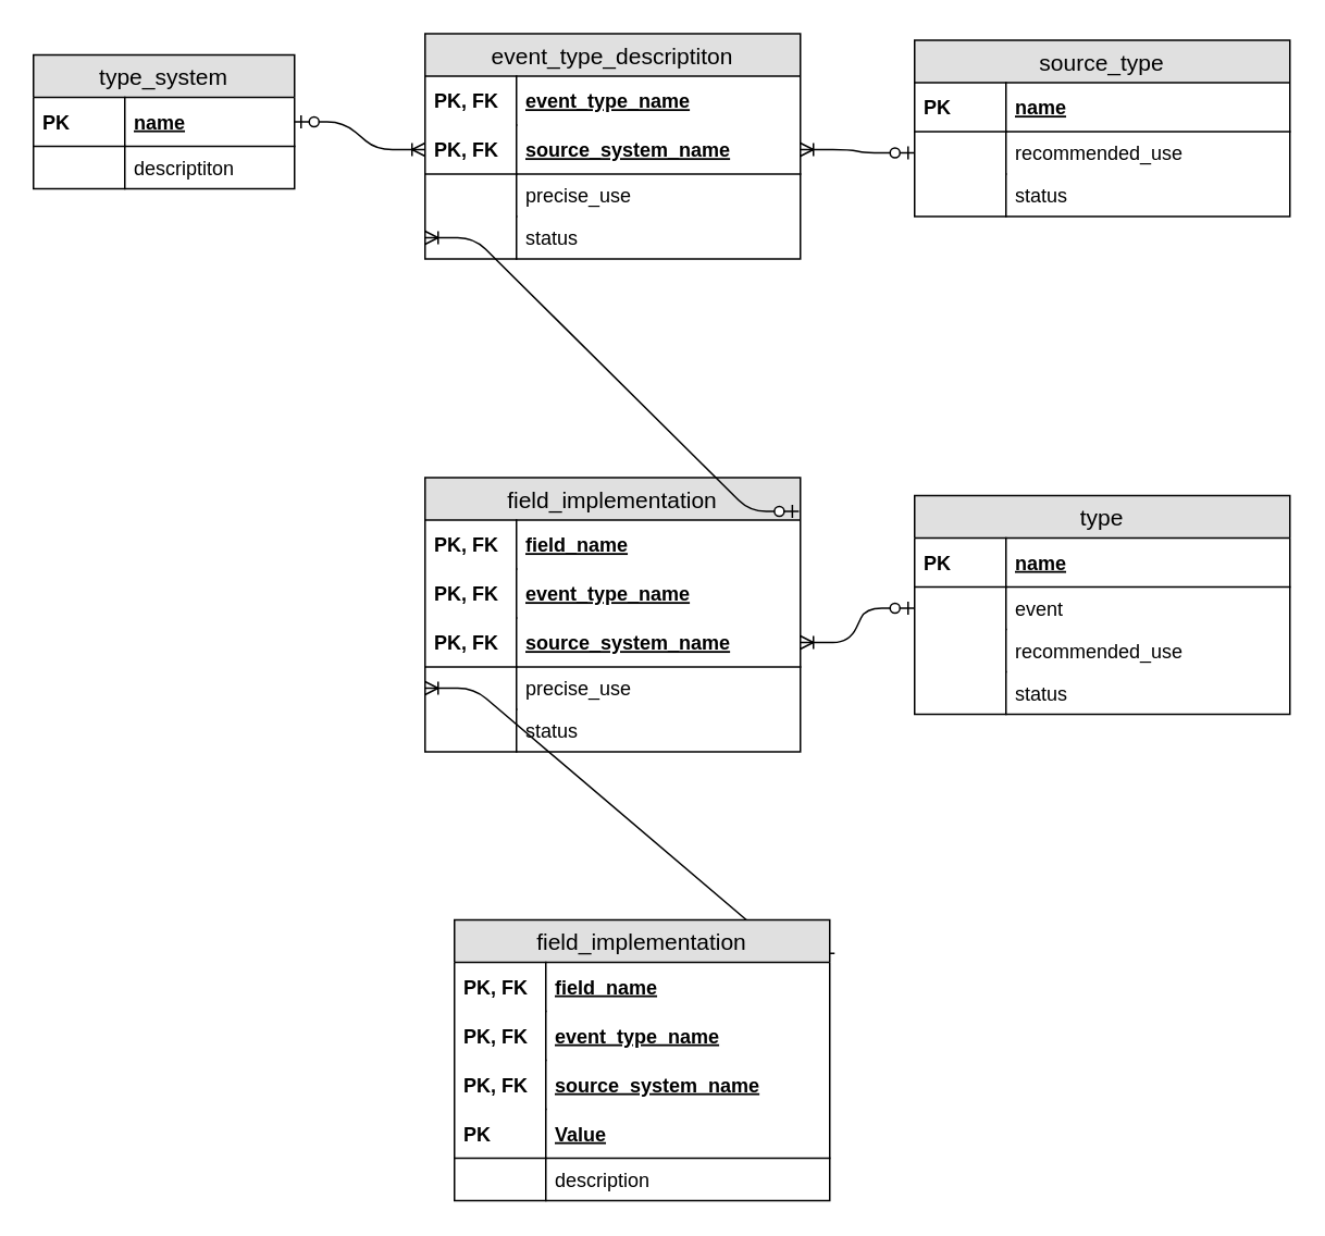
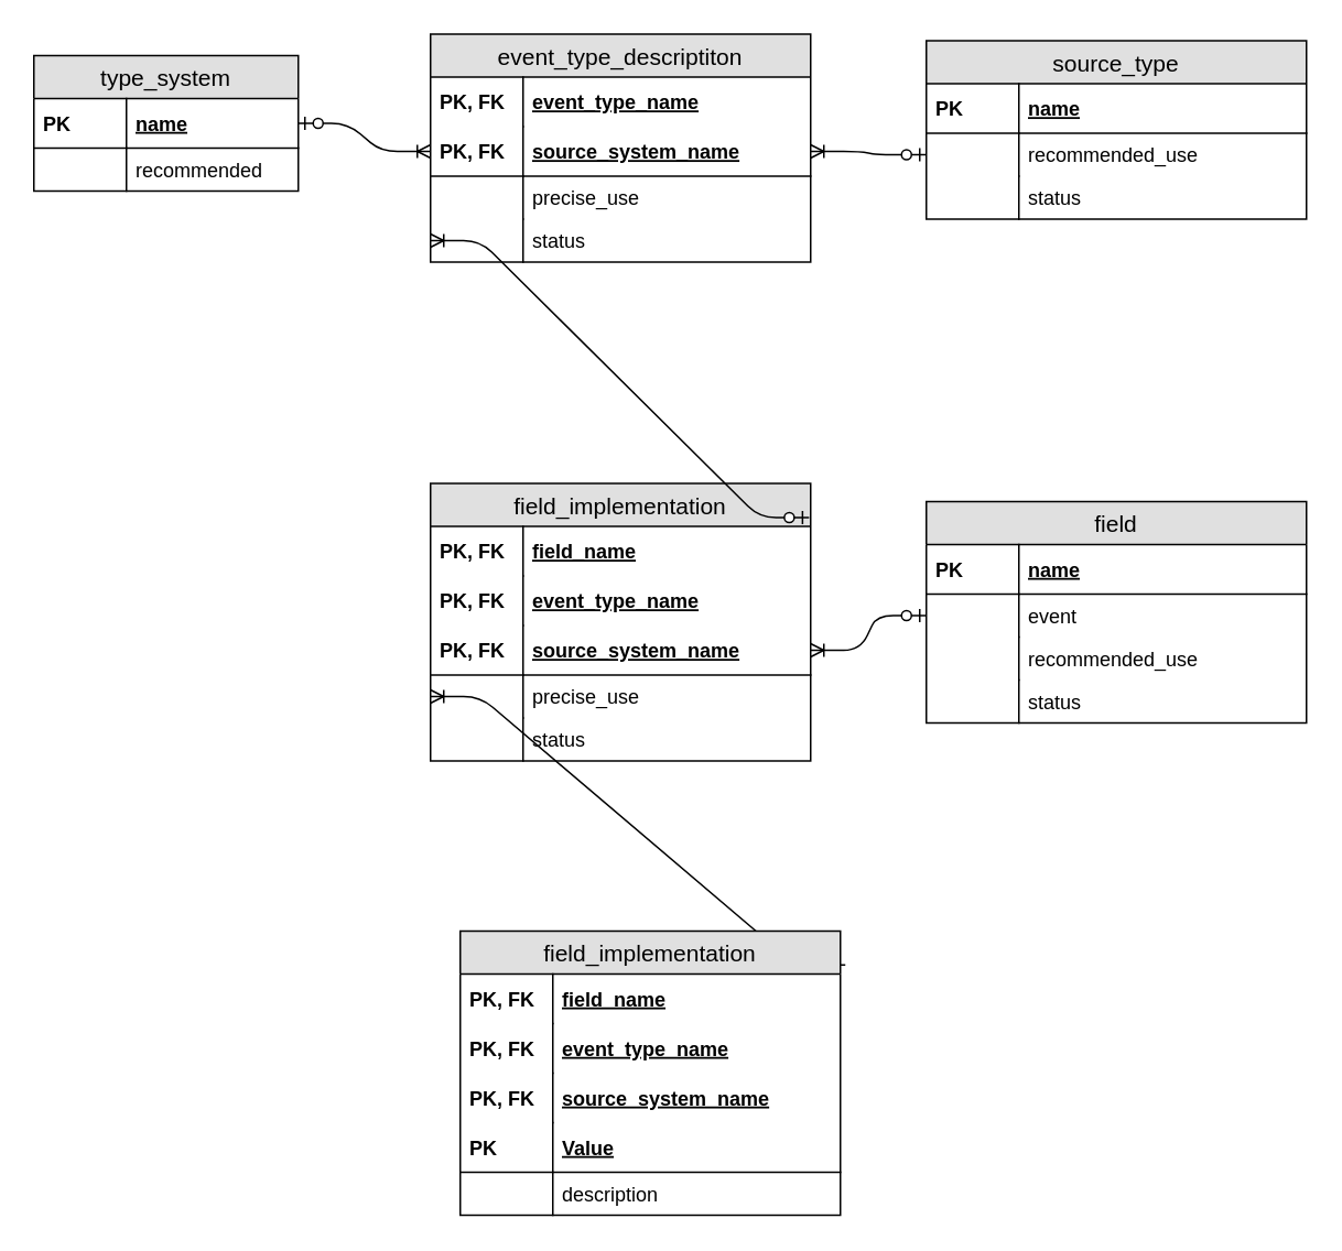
  <mxCell id="0" />
  <mxCell id="1" parent="0" />
  <mxCell id="2" value="type_system" style="swimlane;fontStyle=0;childLayout=stackLayout;horizontal=1;startSize=26;fillColor=#e0e0e0;horizontalStack=0;resizeParent=1;resizeParentMax=0;resizeLast=0;collapsible=1;marginBottom=0;swimlaneFillColor=#ffffff;align=center;fontSize=14;" vertex="1" parent="1"><mxGeometry x="20" y="33" width="160" height="82" as="geometry" /></mxCell>
  <mxCell id="3" value="name" style="shape=partialRectangle;top=0;left=0;right=0;bottom=1;align=left;verticalAlign=middle;fillColor=none;spacingLeft=60;spacingRight=4;overflow=hidden;rotatable=0;points=[[0,0.5],[1,0.5]];portConstraint=eastwest;dropTarget=0;fontStyle=5;fontSize=12;" vertex="1" parent="2"><mxGeometry y="26" width="160" height="30" as="geometry" /></mxCell>
  <mxCell id="4" value="PK" style="shape=partialRectangle;fontStyle=1;top=0;left=0;bottom=0;fillColor=none;align=left;verticalAlign=middle;spacingLeft=4;spacingRight=4;overflow=hidden;rotatable=0;points=[];portConstraint=eastwest;part=1;fontSize=12;" vertex="1" connectable="0" parent="3"><mxGeometry width="56" height="30" as="geometry" /></mxCell>
- <mxCell id="5" value="descriptiton" style="shape=partialRectangle;top=0;left=0;right=0;bottom=0;align=left;verticalAlign=top;fillColor=none;spacingLeft=60;spacingRight=4;overflow=hidden;rotatable=0;points=[[0,0.5],[1,0.5]];portConstraint=eastwest;dropTarget=0;fontSize=12;" vertex="1" parent="2"><mxGeometry y="56" width="160" height="26" as="geometry" /></mxCell>
+ <mxCell id="5" value="recommended" style="shape=partialRectangle;top=0;left=0;right=0;bottom=0;align=left;verticalAlign=top;fillColor=none;spacingLeft=60;spacingRight=4;overflow=hidden;rotatable=0;points=[[0,0.5],[1,0.5]];portConstraint=eastwest;dropTarget=0;fontSize=12;" vertex="1" parent="2"><mxGeometry y="56" width="160" height="26" as="geometry" /></mxCell>
  <mxCell id="6" value="" style="shape=partialRectangle;top=0;left=0;bottom=0;fillColor=none;align=left;verticalAlign=top;spacingLeft=4;spacingRight=4;overflow=hidden;rotatable=0;points=[];portConstraint=eastwest;part=1;fontSize=12;" vertex="1" connectable="0" parent="5"><mxGeometry width="56" height="26" as="geometry" /></mxCell>
  <mxCell id="7" value="event_type_descriptiton" style="swimlane;fontStyle=0;childLayout=stackLayout;horizontal=1;startSize=26;fillColor=#e0e0e0;horizontalStack=0;resizeParent=1;resizeParentMax=0;resizeLast=0;collapsible=1;marginBottom=0;swimlaneFillColor=#ffffff;align=center;fontSize=14;" vertex="1" parent="1"><mxGeometry x="260" y="20" width="230" height="138" as="geometry" /></mxCell>
  <mxCell id="8" value="event_type_name" style="shape=partialRectangle;top=0;left=0;right=0;bottom=0;align=left;verticalAlign=middle;fillColor=none;spacingLeft=60;spacingRight=4;overflow=hidden;rotatable=0;points=[[0,0.5],[1,0.5]];portConstraint=eastwest;dropTarget=0;fontStyle=5;fontSize=12;" vertex="1" parent="7"><mxGeometry y="26" width="230" height="30" as="geometry" /></mxCell>
  <mxCell id="9" value="PK, FK" style="shape=partialRectangle;fontStyle=1;top=0;left=0;bottom=0;fillColor=none;align=left;verticalAlign=middle;spacingLeft=4;spacingRight=4;overflow=hidden;rotatable=0;points=[];portConstraint=eastwest;part=1;fontSize=12;" vertex="1" connectable="0" parent="8"><mxGeometry width="56" height="30" as="geometry" /></mxCell>
  <mxCell id="10" value="source_system_name" style="shape=partialRectangle;top=0;left=0;right=0;bottom=1;align=left;verticalAlign=middle;fillColor=none;spacingLeft=60;spacingRight=4;overflow=hidden;rotatable=0;points=[[0,0.5],[1,0.5]];portConstraint=eastwest;dropTarget=0;fontStyle=5;fontSize=12;" vertex="1" parent="7"><mxGeometry y="56" width="230" height="30" as="geometry" /></mxCell>
  <mxCell id="11" value="PK, FK" style="shape=partialRectangle;fontStyle=1;top=0;left=0;bottom=0;fillColor=none;align=left;verticalAlign=middle;spacingLeft=4;spacingRight=4;overflow=hidden;rotatable=0;points=[];portConstraint=eastwest;part=1;fontSize=12;" vertex="1" connectable="0" parent="10"><mxGeometry width="56" height="30" as="geometry" /></mxCell>
  <mxCell id="12" value="precise_use" style="shape=partialRectangle;top=0;left=0;right=0;bottom=0;align=left;verticalAlign=top;fillColor=none;spacingLeft=60;spacingRight=4;overflow=hidden;rotatable=0;points=[[0,0.5],[1,0.5]];portConstraint=eastwest;dropTarget=0;fontSize=12;" vertex="1" parent="7"><mxGeometry y="86" width="230" height="26" as="geometry" /></mxCell>
  <mxCell id="13" value="" style="shape=partialRectangle;top=0;left=0;bottom=0;fillColor=none;align=left;verticalAlign=top;spacingLeft=4;spacingRight=4;overflow=hidden;rotatable=0;points=[];portConstraint=eastwest;part=1;fontSize=12;" vertex="1" connectable="0" parent="12"><mxGeometry width="56" height="26" as="geometry" /></mxCell>
  <mxCell id="14" value="status" style="shape=partialRectangle;top=0;left=0;right=0;bottom=0;align=left;verticalAlign=top;fillColor=none;spacingLeft=60;spacingRight=4;overflow=hidden;rotatable=0;points=[[0,0.5],[1,0.5]];portConstraint=eastwest;dropTarget=0;fontSize=12;" vertex="1" parent="7"><mxGeometry y="112" width="230" height="26" as="geometry" /></mxCell>
  <mxCell id="15" value="" style="shape=partialRectangle;top=0;left=0;bottom=0;fillColor=none;align=left;verticalAlign=top;spacingLeft=4;spacingRight=4;overflow=hidden;rotatable=0;points=[];portConstraint=eastwest;part=1;fontSize=12;" vertex="1" connectable="0" parent="14"><mxGeometry width="56" height="26" as="geometry" /></mxCell>
  <mxCell id="16" value="source_type" style="swimlane;fontStyle=0;childLayout=stackLayout;horizontal=1;startSize=26;fillColor=#e0e0e0;horizontalStack=0;resizeParent=1;resizeParentMax=0;resizeLast=0;collapsible=1;marginBottom=0;swimlaneFillColor=#ffffff;align=center;fontSize=14;" vertex="1" parent="1"><mxGeometry x="560" y="24" width="230" height="108" as="geometry" /></mxCell>
  <mxCell id="17" value="name" style="shape=partialRectangle;top=0;left=0;right=0;bottom=1;align=left;verticalAlign=middle;fillColor=none;spacingLeft=60;spacingRight=4;overflow=hidden;rotatable=0;points=[[0,0.5],[1,0.5]];portConstraint=eastwest;dropTarget=0;fontStyle=5;fontSize=12;" vertex="1" parent="16"><mxGeometry y="26" width="230" height="30" as="geometry" /></mxCell>
  <mxCell id="18" value="PK" style="shape=partialRectangle;fontStyle=1;top=0;left=0;bottom=0;fillColor=none;align=left;verticalAlign=middle;spacingLeft=4;spacingRight=4;overflow=hidden;rotatable=0;points=[];portConstraint=eastwest;part=1;fontSize=12;" vertex="1" connectable="0" parent="17"><mxGeometry width="56" height="30" as="geometry" /></mxCell>
  <mxCell id="19" value="recommended_use" style="shape=partialRectangle;top=0;left=0;right=0;bottom=0;align=left;verticalAlign=top;fillColor=none;spacingLeft=60;spacingRight=4;overflow=hidden;rotatable=0;points=[[0,0.5],[1,0.5]];portConstraint=eastwest;dropTarget=0;fontSize=12;" vertex="1" parent="16"><mxGeometry y="56" width="230" height="26" as="geometry" /></mxCell>
  <mxCell id="20" value="" style="shape=partialRectangle;top=0;left=0;bottom=0;fillColor=none;align=left;verticalAlign=top;spacingLeft=4;spacingRight=4;overflow=hidden;rotatable=0;points=[];portConstraint=eastwest;part=1;fontSize=12;" vertex="1" connectable="0" parent="19"><mxGeometry width="56" height="26" as="geometry" /></mxCell>
  <mxCell id="21" value="status" style="shape=partialRectangle;top=0;left=0;right=0;bottom=0;align=left;verticalAlign=top;fillColor=none;spacingLeft=60;spacingRight=4;overflow=hidden;rotatable=0;points=[[0,0.5],[1,0.5]];portConstraint=eastwest;dropTarget=0;fontSize=12;" vertex="1" parent="16"><mxGeometry y="82" width="230" height="26" as="geometry" /></mxCell>
  <mxCell id="22" value="" style="shape=partialRectangle;top=0;left=0;bottom=0;fillColor=none;align=left;verticalAlign=top;spacingLeft=4;spacingRight=4;overflow=hidden;rotatable=0;points=[];portConstraint=eastwest;part=1;fontSize=12;" vertex="1" connectable="0" parent="21"><mxGeometry width="56" height="26" as="geometry" /></mxCell>
  <mxCell id="23" value="" style="edgeStyle=entityRelationEdgeStyle;fontSize=12;html=1;endArrow=ERoneToMany;startArrow=ERzeroToOne;entryX=0;entryY=0.5;entryDx=0;entryDy=0;exitX=1;exitY=0.5;exitDx=0;exitDy=0;" edge="1" parent="1" source="3" target="10"><mxGeometry width="100" height="100" relative="1" as="geometry"><mxPoint x="200" y="593" as="sourcePoint" /><mxPoint x="300" y="493" as="targetPoint" /></mxGeometry></mxCell>
  <mxCell id="24" value="" style="edgeStyle=entityRelationEdgeStyle;fontSize=12;html=1;endArrow=ERzeroToOne;startArrow=ERoneToMany;startFill=0;endFill=1;entryX=0;entryY=0.5;entryDx=0;entryDy=0;exitX=1;exitY=0.5;exitDx=0;exitDy=0;" edge="1" parent="1" source="10" target="19"><mxGeometry width="100" height="100" relative="1" as="geometry"><mxPoint x="540" y="323" as="sourcePoint" /><mxPoint x="720" y="303" as="targetPoint" /></mxGeometry></mxCell>
- <mxCell id="25" value="type" style="swimlane;fontStyle=0;childLayout=stackLayout;horizontal=1;startSize=26;fillColor=#e0e0e0;horizontalStack=0;resizeParent=1;resizeParentMax=0;resizeLast=0;collapsible=1;marginBottom=0;swimlaneFillColor=#ffffff;align=center;fontSize=14;" vertex="1" parent="1"><mxGeometry x="560" y="303" width="230" height="134" as="geometry" /></mxCell>
+ <mxCell id="25" value="field" style="swimlane;fontStyle=0;childLayout=stackLayout;horizontal=1;startSize=26;fillColor=#e0e0e0;horizontalStack=0;resizeParent=1;resizeParentMax=0;resizeLast=0;collapsible=1;marginBottom=0;swimlaneFillColor=#ffffff;align=center;fontSize=14;" vertex="1" parent="1"><mxGeometry x="560" y="303" width="230" height="134" as="geometry" /></mxCell>
  <mxCell id="26" value="name" style="shape=partialRectangle;top=0;left=0;right=0;bottom=1;align=left;verticalAlign=middle;fillColor=none;spacingLeft=60;spacingRight=4;overflow=hidden;rotatable=0;points=[[0,0.5],[1,0.5]];portConstraint=eastwest;dropTarget=0;fontStyle=5;fontSize=12;" vertex="1" parent="25"><mxGeometry y="26" width="230" height="30" as="geometry" /></mxCell>
  <mxCell id="27" value="PK" style="shape=partialRectangle;fontStyle=1;top=0;left=0;bottom=0;fillColor=none;align=left;verticalAlign=middle;spacingLeft=4;spacingRight=4;overflow=hidden;rotatable=0;points=[];portConstraint=eastwest;part=1;fontSize=12;" vertex="1" connectable="0" parent="26"><mxGeometry width="56" height="30" as="geometry" /></mxCell>
  <mxCell id="28" value="event" style="shape=partialRectangle;top=0;left=0;right=0;bottom=0;align=left;verticalAlign=top;fillColor=none;spacingLeft=60;spacingRight=4;overflow=hidden;rotatable=0;points=[[0,0.5],[1,0.5]];portConstraint=eastwest;dropTarget=0;fontSize=12;" vertex="1" parent="25"><mxGeometry y="56" width="230" height="26" as="geometry" /></mxCell>
  <mxCell id="29" value="" style="shape=partialRectangle;top=0;left=0;bottom=0;fillColor=none;align=left;verticalAlign=top;spacingLeft=4;spacingRight=4;overflow=hidden;rotatable=0;points=[];portConstraint=eastwest;part=1;fontSize=12;" vertex="1" connectable="0" parent="28"><mxGeometry width="56" height="26" as="geometry" /></mxCell>
  <mxCell id="30" value="recommended_use" style="shape=partialRectangle;top=0;left=0;right=0;bottom=0;align=left;verticalAlign=top;fillColor=none;spacingLeft=60;spacingRight=4;overflow=hidden;rotatable=0;points=[[0,0.5],[1,0.5]];portConstraint=eastwest;dropTarget=0;fontSize=12;" vertex="1" parent="25"><mxGeometry y="82" width="230" height="26" as="geometry" /></mxCell>
  <mxCell id="31" value="" style="shape=partialRectangle;top=0;left=0;bottom=0;fillColor=none;align=left;verticalAlign=top;spacingLeft=4;spacingRight=4;overflow=hidden;rotatable=0;points=[];portConstraint=eastwest;part=1;fontSize=12;" vertex="1" connectable="0" parent="30"><mxGeometry width="56" height="26" as="geometry" /></mxCell>
  <mxCell id="32" value="status" style="shape=partialRectangle;top=0;left=0;right=0;bottom=0;align=left;verticalAlign=top;fillColor=none;spacingLeft=60;spacingRight=4;overflow=hidden;rotatable=0;points=[[0,0.5],[1,0.5]];portConstraint=eastwest;dropTarget=0;fontSize=12;" vertex="1" parent="25"><mxGeometry y="108" width="230" height="26" as="geometry" /></mxCell>
  <mxCell id="33" value="" style="shape=partialRectangle;top=0;left=0;bottom=0;fillColor=none;align=left;verticalAlign=top;spacingLeft=4;spacingRight=4;overflow=hidden;rotatable=0;points=[];portConstraint=eastwest;part=1;fontSize=12;" vertex="1" connectable="0" parent="32"><mxGeometry width="56" height="26" as="geometry" /></mxCell>
  <mxCell id="34" value="field_implementation" style="swimlane;fontStyle=0;childLayout=stackLayout;horizontal=1;startSize=26;fillColor=#e0e0e0;horizontalStack=0;resizeParent=1;resizeParentMax=0;resizeLast=0;collapsible=1;marginBottom=0;swimlaneFillColor=#ffffff;align=center;fontSize=14;" vertex="1" parent="1"><mxGeometry x="260" y="292" width="230" height="168" as="geometry" /></mxCell>
  <mxCell id="35" value="field_name" style="shape=partialRectangle;top=0;left=0;right=0;bottom=0;align=left;verticalAlign=middle;fillColor=none;spacingLeft=60;spacingRight=4;overflow=hidden;rotatable=0;points=[[0,0.5],[1,0.5]];portConstraint=eastwest;dropTarget=0;fontStyle=5;fontSize=12;" vertex="1" parent="34"><mxGeometry y="26" width="230" height="30" as="geometry" /></mxCell>
  <mxCell id="36" value="PK, FK" style="shape=partialRectangle;fontStyle=1;top=0;left=0;bottom=0;fillColor=none;align=left;verticalAlign=middle;spacingLeft=4;spacingRight=4;overflow=hidden;rotatable=0;points=[];portConstraint=eastwest;part=1;fontSize=12;" vertex="1" connectable="0" parent="35"><mxGeometry width="56" height="30" as="geometry" /></mxCell>
  <mxCell id="37" value="event_type_name" style="shape=partialRectangle;top=0;left=0;right=0;bottom=0;align=left;verticalAlign=middle;fillColor=none;spacingLeft=60;spacingRight=4;overflow=hidden;rotatable=0;points=[[0,0.5],[1,0.5]];portConstraint=eastwest;dropTarget=0;fontStyle=5;fontSize=12;" vertex="1" parent="34"><mxGeometry y="56" width="230" height="30" as="geometry" /></mxCell>
  <mxCell id="38" value="PK, FK" style="shape=partialRectangle;fontStyle=1;top=0;left=0;bottom=0;fillColor=none;align=left;verticalAlign=middle;spacingLeft=4;spacingRight=4;overflow=hidden;rotatable=0;points=[];portConstraint=eastwest;part=1;fontSize=12;" vertex="1" connectable="0" parent="37"><mxGeometry width="56" height="30" as="geometry" /></mxCell>
  <mxCell id="39" value="source_system_name" style="shape=partialRectangle;top=0;left=0;right=0;bottom=1;align=left;verticalAlign=middle;fillColor=none;spacingLeft=60;spacingRight=4;overflow=hidden;rotatable=0;points=[[0,0.5],[1,0.5]];portConstraint=eastwest;dropTarget=0;fontStyle=5;fontSize=12;" vertex="1" parent="34"><mxGeometry y="86" width="230" height="30" as="geometry" /></mxCell>
  <mxCell id="40" value="PK, FK" style="shape=partialRectangle;fontStyle=1;top=0;left=0;bottom=0;fillColor=none;align=left;verticalAlign=middle;spacingLeft=4;spacingRight=4;overflow=hidden;rotatable=0;points=[];portConstraint=eastwest;part=1;fontSize=12;" vertex="1" connectable="0" parent="39"><mxGeometry width="56" height="30" as="geometry" /></mxCell>
  <mxCell id="41" value="precise_use" style="shape=partialRectangle;top=0;left=0;right=0;bottom=0;align=left;verticalAlign=top;fillColor=none;spacingLeft=60;spacingRight=4;overflow=hidden;rotatable=0;points=[[0,0.5],[1,0.5]];portConstraint=eastwest;dropTarget=0;fontSize=12;" vertex="1" parent="34"><mxGeometry y="116" width="230" height="26" as="geometry" /></mxCell>
  <mxCell id="42" value="" style="shape=partialRectangle;top=0;left=0;bottom=0;fillColor=none;align=left;verticalAlign=top;spacingLeft=4;spacingRight=4;overflow=hidden;rotatable=0;points=[];portConstraint=eastwest;part=1;fontSize=12;" vertex="1" connectable="0" parent="41"><mxGeometry width="56" height="26" as="geometry" /></mxCell>
  <mxCell id="43" value="status" style="shape=partialRectangle;top=0;left=0;right=0;bottom=0;align=left;verticalAlign=top;fillColor=none;spacingLeft=60;spacingRight=4;overflow=hidden;rotatable=0;points=[[0,0.5],[1,0.5]];portConstraint=eastwest;dropTarget=0;fontSize=12;" vertex="1" parent="34"><mxGeometry y="142" width="230" height="26" as="geometry" /></mxCell>
  <mxCell id="44" value="" style="shape=partialRectangle;top=0;left=0;bottom=0;fillColor=none;align=left;verticalAlign=top;spacingLeft=4;spacingRight=4;overflow=hidden;rotatable=0;points=[];portConstraint=eastwest;part=1;fontSize=12;" vertex="1" connectable="0" parent="43"><mxGeometry width="56" height="26" as="geometry" /></mxCell>
  <mxCell id="45" value="" style="edgeStyle=entityRelationEdgeStyle;fontSize=12;html=1;endArrow=ERoneToMany;startArrow=ERzeroToOne;entryX=0;entryY=0.5;entryDx=0;entryDy=0;exitX=0.996;exitY=0.123;exitDx=0;exitDy=0;exitPerimeter=0;" edge="1" parent="1" source="34" target="14"><mxGeometry width="100" height="100" relative="1" as="geometry"><mxPoint x="140" y="353" as="sourcePoint" /><mxPoint x="290" y="183" as="targetPoint" /></mxGeometry></mxCell>
  <mxCell id="46" value="" style="edgeStyle=entityRelationEdgeStyle;fontSize=12;html=1;endArrow=ERzeroToOne;startArrow=ERoneToMany;startFill=0;endFill=1;entryX=0;entryY=0.5;entryDx=0;entryDy=0;exitX=1;exitY=0.5;exitDx=0;exitDy=0;" edge="1" parent="1" source="39" target="28"><mxGeometry width="100" height="100" relative="1" as="geometry"><mxPoint x="500" y="101" as="sourcePoint" /><mxPoint x="570" y="103" as="targetPoint" /></mxGeometry></mxCell>
  <mxCell id="47" value="" style="edgeStyle=entityRelationEdgeStyle;fontSize=12;html=1;endArrow=ERoneToMany;startArrow=ERzeroToOne;entryX=0;entryY=0.5;entryDx=0;entryDy=0;exitX=1.013;exitY=0.119;exitDx=0;exitDy=0;exitPerimeter=0;" edge="1" parent="1" source="48" target="41"><mxGeometry width="100" height="100" relative="1" as="geometry"><mxPoint x="490" y="593" as="sourcePoint" /><mxPoint x="430" y="733" as="targetPoint" /></mxGeometry></mxCell>
  <mxCell id="48" value="field_implementation" style="swimlane;fontStyle=0;childLayout=stackLayout;horizontal=1;startSize=26;fillColor=#e0e0e0;horizontalStack=0;resizeParent=1;resizeParentMax=0;resizeLast=0;collapsible=1;marginBottom=0;swimlaneFillColor=#ffffff;align=center;fontSize=14;" vertex="1" parent="1"><mxGeometry x="278" y="563" width="230" height="172" as="geometry" /></mxCell>
  <mxCell id="49" value="field_name" style="shape=partialRectangle;top=0;left=0;right=0;bottom=0;align=left;verticalAlign=middle;fillColor=none;spacingLeft=60;spacingRight=4;overflow=hidden;rotatable=0;points=[[0,0.5],[1,0.5]];portConstraint=eastwest;dropTarget=0;fontStyle=5;fontSize=12;" vertex="1" parent="48"><mxGeometry y="26" width="230" height="30" as="geometry" /></mxCell>
  <mxCell id="50" value="PK, FK" style="shape=partialRectangle;fontStyle=1;top=0;left=0;bottom=0;fillColor=none;align=left;verticalAlign=middle;spacingLeft=4;spacingRight=4;overflow=hidden;rotatable=0;points=[];portConstraint=eastwest;part=1;fontSize=12;" vertex="1" connectable="0" parent="49"><mxGeometry width="56" height="30" as="geometry" /></mxCell>
  <mxCell id="51" value="event_type_name" style="shape=partialRectangle;top=0;left=0;right=0;bottom=0;align=left;verticalAlign=middle;fillColor=none;spacingLeft=60;spacingRight=4;overflow=hidden;rotatable=0;points=[[0,0.5],[1,0.5]];portConstraint=eastwest;dropTarget=0;fontStyle=5;fontSize=12;" vertex="1" parent="48"><mxGeometry y="56" width="230" height="30" as="geometry" /></mxCell>
  <mxCell id="52" value="PK, FK" style="shape=partialRectangle;fontStyle=1;top=0;left=0;bottom=0;fillColor=none;align=left;verticalAlign=middle;spacingLeft=4;spacingRight=4;overflow=hidden;rotatable=0;points=[];portConstraint=eastwest;part=1;fontSize=12;" vertex="1" connectable="0" parent="51"><mxGeometry width="56" height="30" as="geometry" /></mxCell>
  <mxCell id="53" value="source_system_name" style="shape=partialRectangle;top=0;left=0;right=0;bottom=0;align=left;verticalAlign=middle;fillColor=none;spacingLeft=60;spacingRight=4;overflow=hidden;rotatable=0;points=[[0,0.5],[1,0.5]];portConstraint=eastwest;dropTarget=0;fontStyle=5;fontSize=12;" vertex="1" parent="48"><mxGeometry y="86" width="230" height="30" as="geometry" /></mxCell>
  <mxCell id="54" value="PK, FK" style="shape=partialRectangle;fontStyle=1;top=0;left=0;bottom=0;fillColor=none;align=left;verticalAlign=middle;spacingLeft=4;spacingRight=4;overflow=hidden;rotatable=0;points=[];portConstraint=eastwest;part=1;fontSize=12;" vertex="1" connectable="0" parent="53"><mxGeometry width="56" height="30" as="geometry" /></mxCell>
  <mxCell id="55" value="Value" style="shape=partialRectangle;top=0;left=0;right=0;bottom=1;align=left;verticalAlign=middle;fillColor=none;spacingLeft=60;spacingRight=4;overflow=hidden;rotatable=0;points=[[0,0.5],[1,0.5]];portConstraint=eastwest;dropTarget=0;fontStyle=5;fontSize=12;" vertex="1" parent="48"><mxGeometry y="116" width="230" height="30" as="geometry" /></mxCell>
  <mxCell id="56" value="PK" style="shape=partialRectangle;fontStyle=1;top=0;left=0;bottom=0;fillColor=none;align=left;verticalAlign=middle;spacingLeft=4;spacingRight=4;overflow=hidden;rotatable=0;points=[];portConstraint=eastwest;part=1;fontSize=12;" vertex="1" connectable="0" parent="55"><mxGeometry width="56" height="30" as="geometry" /></mxCell>
  <mxCell id="57" value="description" style="shape=partialRectangle;top=0;left=0;right=0;bottom=0;align=left;verticalAlign=top;fillColor=none;spacingLeft=60;spacingRight=4;overflow=hidden;rotatable=0;points=[[0,0.5],[1,0.5]];portConstraint=eastwest;dropTarget=0;fontSize=12;" vertex="1" parent="48"><mxGeometry y="146" width="230" height="26" as="geometry" /></mxCell>
  <mxCell id="58" value="" style="shape=partialRectangle;top=0;left=0;bottom=0;fillColor=none;align=left;verticalAlign=top;spacingLeft=4;spacingRight=4;overflow=hidden;rotatable=0;points=[];portConstraint=eastwest;part=1;fontSize=12;" vertex="1" connectable="0" parent="57"><mxGeometry width="56" height="26" as="geometry" /></mxCell>
